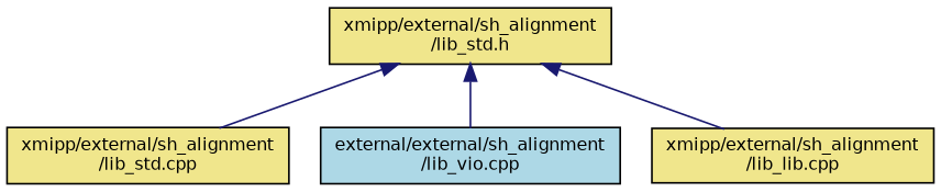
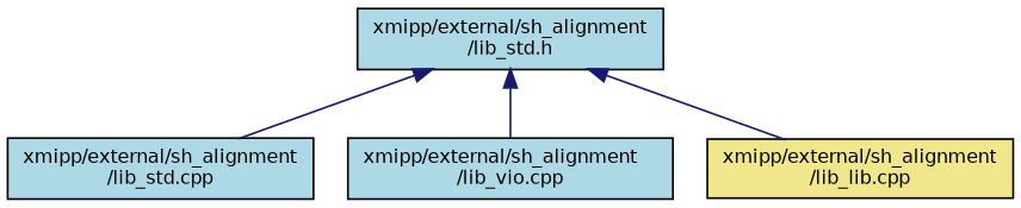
  digraph {
    node [color=black fillcolor=lightblue fontname=Helvetica fontsize=10 shape=record style=filled]
    edge [color=midnightblue dir=back fontname=Helvetica fontsize=10 labelfontname=Helvetica labelfontsize=10 style=solid]
-   n1 [fillcolor=khaki fontcolor=black height=0.2 label="xmipp/external/sh_alignment\l/lib_std.h" width=0.4]
-   n2 [fillcolor=khaki height=0.2 label="xmipp/external/sh_alignment\l/lib_std.cpp" width=0.4]
-   n3 [height=0.2 label="external/external/sh_alignment\l/lib_vio.cpp" width=0.4]
+   n1 [fontcolor=black height=0.2 label="xmipp/external/sh_alignment\l/lib_std.h" width=0.4]
+   n2 [height=0.2 label="xmipp/external/sh_alignment\l/lib_std.cpp" width=0.4]
+   n3 [height=0.2 label="xmipp/external/sh_alignment\l/lib_vio.cpp" width=0.4]
    n4 [fillcolor=khaki height=0.2 label="xmipp/external/sh_alignment\l/lib_lib.cpp" width=0.4]
    n1 -> n2
    n1 -> n3
    n1 -> n4
  }
